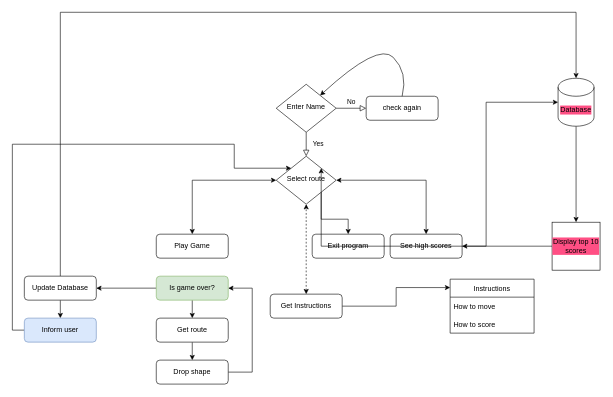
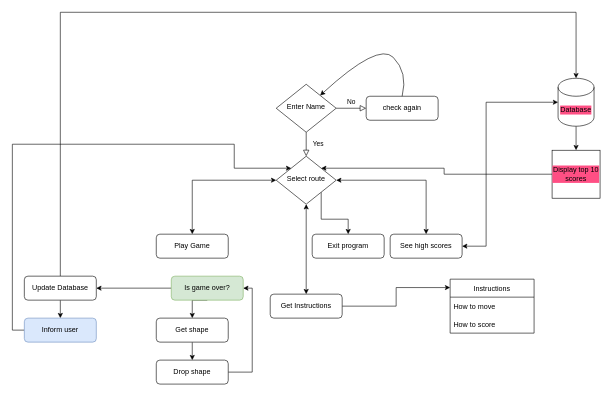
  <mxCell id="0" />
  <mxCell id="1" parent="0" />
  <mxCell id="2" value="Yes" style="rounded=0;html=1;jettySize=auto;orthogonalLoop=1;fontSize=11;endArrow=block;endFill=0;endSize=8;strokeWidth=1;shadow=0;labelBackgroundColor=none;edgeStyle=orthogonalEdgeStyle;" parent="1" source="4" target="7" edge="1"><mxGeometry y="20" relative="1" as="geometry"><mxPoint as="offset" /></mxGeometry></mxCell>
  <mxCell id="3" value="No" style="edgeStyle=orthogonalEdgeStyle;rounded=0;html=1;jettySize=auto;orthogonalLoop=1;fontSize=11;endArrow=block;endFill=0;endSize=8;strokeWidth=1;shadow=0;labelBackgroundColor=none;" parent="1" source="4" target="5" edge="1"><mxGeometry y="10" relative="1" as="geometry"><mxPoint as="offset" /></mxGeometry></mxCell>
  <mxCell id="4" value="Enter Name" style="rhombus;whiteSpace=wrap;html=1;shadow=0;fontFamily=Helvetica;fontSize=12;align=center;strokeWidth=1;spacing=6;spacingTop=-4;" parent="1" vertex="1"><mxGeometry x="460" y="140" width="100" height="80" as="geometry" /></mxCell>
  <mxCell id="5" value="check again" style="rounded=1;whiteSpace=wrap;html=1;fontSize=12;glass=0;strokeWidth=1;shadow=0;" parent="1" vertex="1"><mxGeometry x="610" y="160" width="120" height="40" as="geometry" /></mxCell>
  <mxCell id="6" style="edgeStyle=orthogonalEdgeStyle;rounded=0;orthogonalLoop=1;jettySize=auto;html=1;exitX=1;exitY=1;exitDx=0;exitDy=0;" edge="1" parent="1" source="7" target="9"><mxGeometry relative="1" as="geometry" /></mxCell>
  <mxCell id="7" value="Select route" style="rhombus;whiteSpace=wrap;html=1;shadow=0;fontFamily=Helvetica;fontSize=12;align=center;strokeWidth=1;spacing=6;spacingTop=-4;" parent="1" vertex="1"><mxGeometry x="460" y="260" width="100" height="80" as="geometry" /></mxCell>
  <mxCell id="8" value="Play Game" style="rounded=1;whiteSpace=wrap;html=1;fontSize=12;glass=0;strokeWidth=1;shadow=0;" parent="1" vertex="1"><mxGeometry x="260" y="390" width="120" height="40" as="geometry" /></mxCell>
  <mxCell id="9" value="Exit program" style="rounded=1;whiteSpace=wrap;html=1;fontSize=12;glass=0;strokeWidth=1;shadow=0;" parent="1" vertex="1"><mxGeometry x="520" y="390" width="120" height="40" as="geometry" /></mxCell>
  <mxCell id="10" value="" style="curved=1;endArrow=classic;html=1;rounded=0;exitX=0.5;exitY=0;exitDx=0;exitDy=0;" edge="1" parent="1" source="5" target="4"><mxGeometry width="50" height="50" relative="1" as="geometry"><mxPoint x="630" y="120" as="sourcePoint" /><mxPoint x="680" y="70" as="targetPoint" /><Array as="points"><mxPoint x="680" y="120" /><mxPoint x="630" y="70" /></Array></mxGeometry></mxCell>
  <mxCell id="11" value="" style="endArrow=classic;startArrow=classic;html=1;rounded=0;entryX=0;entryY=0.5;entryDx=0;entryDy=0;exitX=0.5;exitY=0;exitDx=0;exitDy=0;" edge="1" parent="1" source="8" target="7"><mxGeometry width="50" height="50" relative="1" as="geometry"><mxPoint x="320" y="350" as="sourcePoint" /><mxPoint x="370" y="300" as="targetPoint" /><Array as="points"><mxPoint x="320" y="300" /></Array></mxGeometry></mxCell>
  <mxCell id="12" style="edgeStyle=orthogonalEdgeStyle;rounded=0;orthogonalLoop=1;jettySize=auto;html=1;exitX=1;exitY=0.5;exitDx=0;exitDy=0;entryX=0;entryY=0.156;entryDx=0;entryDy=0;entryPerimeter=0;" edge="1" parent="1" source="13" target="22"><mxGeometry relative="1" as="geometry" /></mxCell>
  <mxCell id="13" value="Get Instructions" style="rounded=1;whiteSpace=wrap;html=1;fontSize=12;glass=0;strokeWidth=1;shadow=0;" vertex="1" parent="1"><mxGeometry x="450" y="490" width="120" height="40" as="geometry" /></mxCell>
- <mxCell id="14" value="" style="endArrow=classic;startArrow=classic;html=1;rounded=0;entryX=0.5;entryY=1;entryDx=0;entryDy=0;exitX=0.5;exitY=0;exitDx=0;exitDy=0;dashed=1;" edge="1" parent="1" source="13" target="7"><mxGeometry width="50" height="50" relative="1" as="geometry"><mxPoint x="480" y="390" as="sourcePoint" /><mxPoint x="530" y="340" as="targetPoint" /></mxGeometry></mxCell>
+ <mxCell id="14" value="" style="endArrow=classic;startArrow=classic;html=1;rounded=0;entryX=0.5;entryY=1;entryDx=0;entryDy=0;exitX=0.5;exitY=0;exitDx=0;exitDy=0;" edge="1" parent="1" source="13" target="7"><mxGeometry width="50" height="50" relative="1" as="geometry"><mxPoint x="480" y="390" as="sourcePoint" /><mxPoint x="530" y="340" as="targetPoint" /></mxGeometry></mxCell>
  <mxCell id="15" value="See high scores" style="rounded=1;whiteSpace=wrap;html=1;fontSize=12;glass=0;strokeWidth=1;shadow=0;" vertex="1" parent="1"><mxGeometry x="650" y="390" width="120" height="40" as="geometry" /></mxCell>
  <mxCell id="16" value="" style="endArrow=classic;startArrow=classic;html=1;rounded=0;entryX=1;entryY=0.5;entryDx=0;entryDy=0;exitX=0.5;exitY=0;exitDx=0;exitDy=0;" edge="1" parent="1" source="15" target="7"><mxGeometry width="50" height="50" relative="1" as="geometry"><mxPoint x="790" y="320" as="sourcePoint" /><mxPoint x="930" y="230" as="targetPoint" /><Array as="points"><mxPoint x="710" y="300" /></Array></mxGeometry></mxCell>
  <mxCell id="17" style="edgeStyle=orthogonalEdgeStyle;rounded=0;orthogonalLoop=1;jettySize=auto;html=1;exitX=0.5;exitY=1;exitDx=0;exitDy=0;exitPerimeter=0;" edge="1" parent="1" source="18" target="21"><mxGeometry relative="1" as="geometry" /></mxCell>
  <mxCell id="18" value="Database" style="shape=cylinder3;whiteSpace=wrap;html=1;boundedLbl=1;backgroundOutline=1;size=15;labelBackgroundColor=#FF4F84;" vertex="1" parent="1"><mxGeometry x="930" y="130" width="60" height="80" as="geometry" /></mxCell>
  <mxCell id="19" value="" style="endArrow=classic;startArrow=classic;html=1;rounded=0;entryX=0;entryY=0.5;entryDx=0;entryDy=0;entryPerimeter=0;exitX=1;exitY=0.5;exitDx=0;exitDy=0;" edge="1" parent="1" source="15" target="18"><mxGeometry width="50" height="50" relative="1" as="geometry"><mxPoint x="770" y="430" as="sourcePoint" /><mxPoint x="820" y="380" as="targetPoint" /><Array as="points"><mxPoint x="810" y="410" /><mxPoint x="810" y="170" /></Array></mxGeometry></mxCell>
  <mxCell id="20" style="edgeStyle=orthogonalEdgeStyle;rounded=0;orthogonalLoop=1;jettySize=auto;html=1;exitX=0;exitY=0.5;exitDx=0;exitDy=0;entryX=1;entryY=0;entryDx=0;entryDy=0;" edge="1" parent="1" source="21" target="7"><mxGeometry relative="1" as="geometry" /></mxCell>
- <mxCell id="21" value="Display top 10 scores" style="whiteSpace=wrap;html=1;aspect=fixed;labelBackgroundColor=#FF4F84;" vertex="1" parent="1"><mxGeometry x="920" y="370" width="80" height="80" as="geometry" /></mxCell>
+ <mxCell id="21" value="Display top 10 scores" style="whiteSpace=wrap;html=1;aspect=fixed;labelBackgroundColor=#FF4F84;" vertex="1" parent="1"><mxGeometry x="920" y="250" width="80" height="80" as="geometry" /></mxCell>
  <mxCell id="22" value="Instructions" style="swimlane;fontStyle=0;childLayout=stackLayout;horizontal=1;startSize=30;horizontalStack=0;resizeParent=1;resizeParentMax=0;resizeLast=0;collapsible=1;marginBottom=0;labelBackgroundColor=none;" vertex="1" parent="1"><mxGeometry x="750" y="465" width="140" height="90" as="geometry" /></mxCell>
  <mxCell id="23" value="How to move" style="text;strokeColor=none;fillColor=none;align=left;verticalAlign=middle;spacingLeft=4;spacingRight=4;overflow=hidden;points=[[0,0.5],[1,0.5]];portConstraint=eastwest;rotatable=0;labelBackgroundColor=none;" vertex="1" parent="22"><mxGeometry y="30" width="140" height="30" as="geometry" /></mxCell>
  <mxCell id="24" value="How to score" style="text;strokeColor=none;fillColor=none;align=left;verticalAlign=middle;spacingLeft=4;spacingRight=4;overflow=hidden;points=[[0,0.5],[1,0.5]];portConstraint=eastwest;rotatable=0;labelBackgroundColor=none;" vertex="1" parent="22"><mxGeometry y="60" width="140" height="30" as="geometry" /></mxCell>
  <mxCell id="25" style="edgeStyle=orthogonalEdgeStyle;rounded=0;orthogonalLoop=1;jettySize=auto;html=1;exitX=0.5;exitY=1;exitDx=0;exitDy=0;entryX=0.5;entryY=0;entryDx=0;entryDy=0;" edge="1" parent="1" source="27" target="29"><mxGeometry relative="1" as="geometry" /></mxCell>
  <mxCell id="26" style="edgeStyle=orthogonalEdgeStyle;rounded=0;orthogonalLoop=1;jettySize=auto;html=1;exitX=0;exitY=0.5;exitDx=0;exitDy=0;" edge="1" parent="1" source="27" target="34"><mxGeometry relative="1" as="geometry" /></mxCell>
- <mxCell id="27" value="Is game over?" style="rounded=1;whiteSpace=wrap;html=1;fontSize=12;glass=0;strokeWidth=1;shadow=0;fillColor=#d5e8d4;strokeColor=#82b366;" vertex="1" parent="1"><mxGeometry x="260" y="460" width="120" height="40" as="geometry" /></mxCell>
+ <mxCell id="27" value="Is game over?" style="rounded=1;whiteSpace=wrap;html=1;fontSize=12;glass=0;strokeWidth=1;shadow=0;fillColor=#d5e8d4;strokeColor=#82b366;" vertex="1" parent="1"><mxGeometry x="285" y="460" width="120" height="40" as="geometry" /></mxCell>
  <mxCell id="28" style="edgeStyle=orthogonalEdgeStyle;rounded=0;orthogonalLoop=1;jettySize=auto;html=1;exitX=0.5;exitY=1;exitDx=0;exitDy=0;entryX=0.5;entryY=0;entryDx=0;entryDy=0;" edge="1" parent="1" source="29" target="31"><mxGeometry relative="1" as="geometry" /></mxCell>
- <mxCell id="29" value="&lt;div&gt;Get route&lt;br&gt;&lt;/div&gt;" style="rounded=1;whiteSpace=wrap;html=1;fontSize=12;glass=0;strokeWidth=1;shadow=0;" vertex="1" parent="1"><mxGeometry x="260" y="530" width="120" height="40" as="geometry" /></mxCell>
+ <mxCell id="29" value="&lt;div&gt;Get shape&lt;br&gt;&lt;/div&gt;" style="rounded=1;whiteSpace=wrap;html=1;fontSize=12;glass=0;strokeWidth=1;shadow=0;" vertex="1" parent="1"><mxGeometry x="260" y="530" width="120" height="40" as="geometry" /></mxCell>
  <mxCell id="30" style="edgeStyle=orthogonalEdgeStyle;rounded=0;orthogonalLoop=1;jettySize=auto;html=1;exitX=1;exitY=0.5;exitDx=0;exitDy=0;" edge="1" parent="1" source="31" target="27"><mxGeometry relative="1" as="geometry"><mxPoint x="420" y="470" as="targetPoint" /><Array as="points"><mxPoint x="420" y="620" /><mxPoint x="420" y="480" /></Array></mxGeometry></mxCell>
  <mxCell id="31" value="Drop shape" style="rounded=1;whiteSpace=wrap;html=1;fontSize=12;glass=0;strokeWidth=1;shadow=0;" vertex="1" parent="1"><mxGeometry x="260" y="600" width="120" height="40" as="geometry" /></mxCell>
  <mxCell id="32" style="edgeStyle=orthogonalEdgeStyle;rounded=0;orthogonalLoop=1;jettySize=auto;html=1;exitX=0.5;exitY=0;exitDx=0;exitDy=0;" edge="1" parent="1" source="34" target="18"><mxGeometry relative="1" as="geometry"><mxPoint x="960" y="-10" as="targetPoint" /><Array as="points"><mxPoint x="100" y="20" /><mxPoint x="960" y="20" /></Array></mxGeometry></mxCell>
  <mxCell id="33" style="edgeStyle=orthogonalEdgeStyle;rounded=0;orthogonalLoop=1;jettySize=auto;html=1;exitX=0.5;exitY=1;exitDx=0;exitDy=0;entryX=0.5;entryY=0;entryDx=0;entryDy=0;" edge="1" parent="1" source="34" target="36"><mxGeometry relative="1" as="geometry" /></mxCell>
  <mxCell id="34" value="Update Database" style="rounded=1;whiteSpace=wrap;html=1;fontSize=12;glass=0;strokeWidth=1;shadow=0;" vertex="1" parent="1"><mxGeometry x="40" y="460" width="120" height="40" as="geometry" /></mxCell>
  <mxCell id="35" style="edgeStyle=orthogonalEdgeStyle;rounded=0;orthogonalLoop=1;jettySize=auto;html=1;exitX=0;exitY=0.5;exitDx=0;exitDy=0;entryX=0;entryY=0;entryDx=0;entryDy=0;" edge="1" parent="1" source="36" target="7"><mxGeometry relative="1" as="geometry"><mxPoint x="390" y="200" as="targetPoint" /><Array as="points"><mxPoint x="20" y="550" /><mxPoint x="20" y="240" /><mxPoint x="390" y="240" /><mxPoint x="390" y="280" /></Array></mxGeometry></mxCell>
  <mxCell id="36" value="Inform user" style="rounded=1;whiteSpace=wrap;html=1;fontSize=12;glass=0;strokeWidth=1;shadow=0;fillColor=#dae8fc;strokeColor=#6c8ebf;" vertex="1" parent="1"><mxGeometry x="40" y="530" width="120" height="40" as="geometry" /></mxCell>
